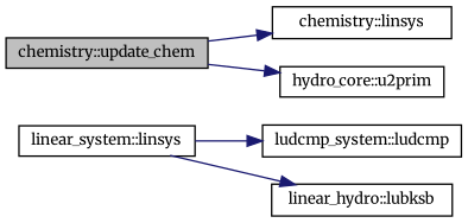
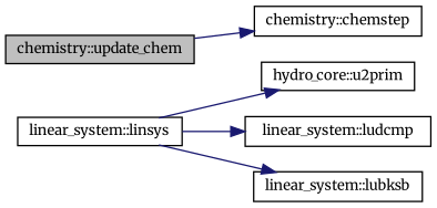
  digraph {
    fontname=Merriweather
    rankdir=LR
    node [color=black fillcolor=white fontname=Merriweather fontsize=10 shape=record style=filled]
    edge [color=midnightblue fontname=Merriweather fontsize=10 labelfontname=Helvetica labelfontsize=10 style=solid]
    n1 [fillcolor=grey75 fontcolor=black height=0.2 label="chemistry::update_chem" width=0.4]
    n2 [height=0.2 label="hydro_core::u2prim" width=0.4]
-   n3 [height=0.2 label="chemistry::linsys" width=0.4]
+   n3 [height=0.2 label="chemistry::chemstep" width=0.4]
    n4 [height=0.2 label="linear_system::linsys" width=0.4]
-   n5 [height=0.2 label="ludcmp_system::ludcmp" width=0.4]
-   n6 [height=0.2 label="linear_hydro::lubksb" width=0.4]
-   n1 -> n2
+   n5 [height=0.2 label="linear_system::ludcmp" width=0.4]
+   n6 [height=0.2 label="linear_system::lubksb" width=0.4]
+   n4 -> n2
    n1 -> n3
    n4 -> n5
    n4 -> n6
  }
